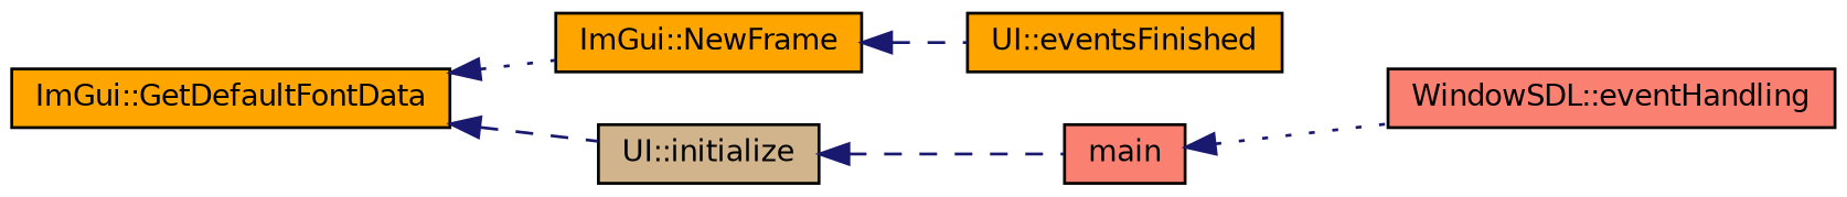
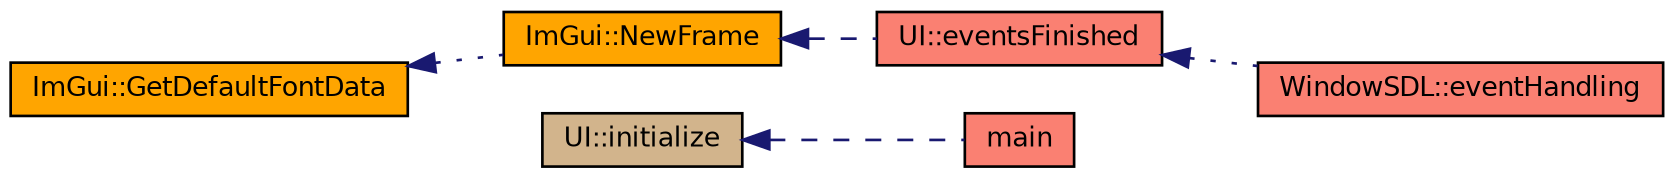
  digraph {
    fontname="DejaVu Sans"
    rankdir=LR
    node [color=black fillcolor=orange fontname="DejaVu Sans" fontsize=10 shape=record style=filled]
    edge [color=midnightblue dir=back fontname="DejaVu Sans" fontsize=10 labelfontname=Helvetica labelfontsize=10 style=dashed]
    n1 [fontcolor=black height=0.2 label="ImGui::GetDefaultFontData" width=0.4]
    n2 [height=0.2 label="ImGui::NewFrame" width=0.4]
    n3 [fillcolor=tan height=0.2 label="UI::initialize" width=0.4]
-   n4 [height=0.2 label="UI::eventsFinished" width=0.4]
+   n4 [fillcolor=salmon height=0.2 label="UI::eventsFinished" width=0.4]
    n5 [fillcolor=salmon height=0.2 label=main width=0.4]
    n6 [fillcolor=salmon height=0.2 label="WindowSDL::eventHandling" width=0.4]
    n1 -> n2 [style=dotted]
-   n1 -> n3
    n2 -> n4
    n3 -> n5
-   n5 -> n6 [style=dotted]
+   n4 -> n6 [style=dotted]
  }
